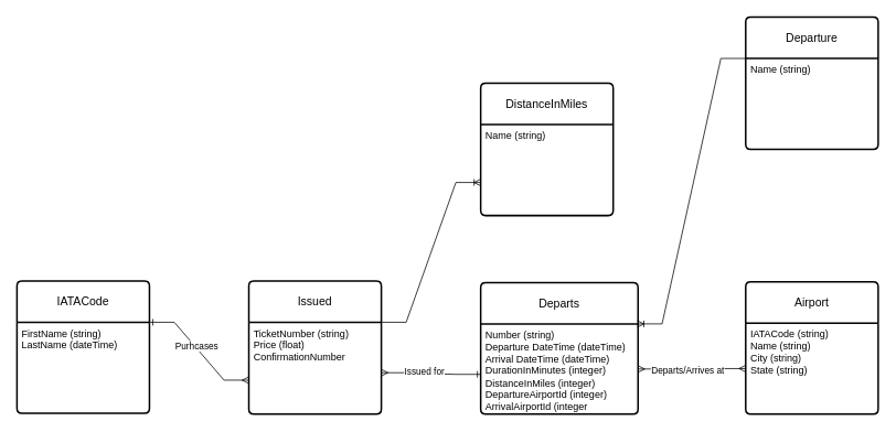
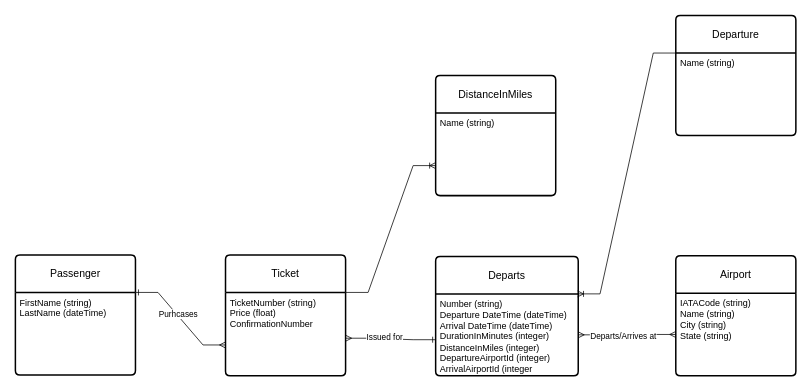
  <mxCell id="0" />
  <mxCell id="1" parent="0" />
- <mxCell id="2" value="IATACode" style="swimlane;childLayout=stackLayout;horizontal=1;startSize=50;horizontalStack=0;rounded=1;fontSize=14;fontStyle=0;strokeWidth=2;resizeParent=0;resizeLast=1;shadow=0;dashed=0;align=center;arcSize=4;whiteSpace=wrap;html=1;" vertex="1" parent="1"><mxGeometry x="20" y="339" width="160" height="160" as="geometry" /></mxCell>
+ <mxCell id="2" value="Passenger" style="swimlane;childLayout=stackLayout;horizontal=1;startSize=50;horizontalStack=0;rounded=1;fontSize=14;fontStyle=0;strokeWidth=2;resizeParent=0;resizeLast=1;shadow=0;dashed=0;align=center;arcSize=4;whiteSpace=wrap;html=1;" vertex="1" parent="1"><mxGeometry x="20" y="339" width="160" height="160" as="geometry" /></mxCell>
  <mxCell id="3" value="FirstName (string)&lt;div&gt;LastName&amp;nbsp;&lt;span style=&quot;background-color: transparent; color: light-dark(rgb(0, 0, 0), rgb(255, 255, 255));&quot;&gt;(dateTime)&lt;/span&gt;&lt;/div&gt;" style="align=left;strokeColor=none;fillColor=none;spacingLeft=4;spacingRight=4;fontSize=12;verticalAlign=top;resizable=0;rotatable=0;part=1;html=1;whiteSpace=wrap;" vertex="1" parent="2"><mxGeometry y="50" width="160" height="110" as="geometry" /></mxCell>
  <mxCell id="4" value="Departs" style="swimlane;childLayout=stackLayout;horizontal=1;startSize=50;horizontalStack=0;rounded=1;fontSize=14;fontStyle=0;strokeWidth=2;resizeParent=0;resizeLast=1;shadow=0;dashed=0;align=center;arcSize=4;whiteSpace=wrap;html=1;" vertex="1" parent="1"><mxGeometry x="580" y="341" width="190" height="159" as="geometry" /></mxCell>
  <mxCell id="5" value="Number (string)&lt;div&gt;Departure DateTime&amp;nbsp;&lt;span style=&quot;background-color: transparent; color: light-dark(rgb(0, 0, 0), rgb(255, 255, 255));&quot;&gt;(dateTime)&lt;/span&gt;&lt;/div&gt;&lt;div&gt;Arrival DateTime&amp;nbsp;&lt;span style=&quot;background-color: transparent; color: light-dark(rgb(0, 0, 0), rgb(255, 255, 255));&quot;&gt;(dateTime)&lt;/span&gt;&lt;/div&gt;&lt;div&gt;DurationInMinutes&amp;nbsp;&lt;span style=&quot;background-color: transparent; color: light-dark(rgb(0, 0, 0), rgb(255, 255, 255));&quot;&gt;(integer)&lt;/span&gt;&lt;/div&gt;&lt;div&gt;DistanceInMiles (integer)&lt;/div&gt;&lt;div&gt;DepartureAirportId (integer)&lt;/div&gt;&lt;div&gt;ArrivalAirportId (integer&lt;/div&gt;" style="align=left;strokeColor=none;fillColor=none;spacingLeft=4;spacingRight=4;fontSize=12;verticalAlign=top;resizable=0;rotatable=0;part=1;html=1;whiteSpace=wrap;" vertex="1" parent="4"><mxGeometry y="50" width="190" height="109" as="geometry" /></mxCell>
  <mxCell id="6" value="" style="edgeStyle=entityRelationEdgeStyle;fontSize=12;html=1;endArrow=ERmany;startArrow=ERone;rounded=0;exitX=1;exitY=0;exitDx=0;exitDy=0;entryX=0;entryY=0;entryDx=0;entryDy=0;startFill=0;" edge="1" parent="1" source="3"><mxGeometry width="100" height="100" relative="1" as="geometry"><mxPoint x="180" y="300" as="sourcePoint" /><mxPoint x="300" y="459" as="targetPoint" /></mxGeometry></mxCell>
  <mxCell id="7" value="Purhcases" style="edgeLabel;html=1;align=center;verticalAlign=middle;resizable=0;points=[];" vertex="1" connectable="0" parent="6"><mxGeometry x="-0.092" y="2" relative="1" as="geometry"><mxPoint as="offset" /></mxGeometry></mxCell>
  <mxCell id="8" value="Airport" style="swimlane;childLayout=stackLayout;horizontal=1;startSize=50;horizontalStack=0;rounded=1;fontSize=14;fontStyle=0;strokeWidth=2;resizeParent=0;resizeLast=1;shadow=0;dashed=0;align=center;arcSize=4;whiteSpace=wrap;html=1;" vertex="1" parent="1"><mxGeometry x="900" y="340" width="160" height="160" as="geometry" /></mxCell>
  <mxCell id="9" value="IATACode (string)&lt;div&gt;Name&amp;nbsp;&lt;span style=&quot;background-color: transparent; color: light-dark(rgb(0, 0, 0), rgb(255, 255, 255));&quot;&gt;(string)&lt;/span&gt;&lt;/div&gt;&lt;div&gt;City&amp;nbsp;&lt;span style=&quot;background-color: transparent; color: light-dark(rgb(0, 0, 0), rgb(255, 255, 255));&quot;&gt;(string)&lt;/span&gt;&lt;/div&gt;&lt;div&gt;State&amp;nbsp;&lt;span style=&quot;background-color: transparent; color: light-dark(rgb(0, 0, 0), rgb(255, 255, 255));&quot;&gt;(string)&lt;/span&gt;&lt;/div&gt;" style="align=left;strokeColor=none;fillColor=none;spacingLeft=4;spacingRight=4;fontSize=12;verticalAlign=top;resizable=0;rotatable=0;part=1;html=1;whiteSpace=wrap;" vertex="1" parent="8"><mxGeometry y="50" width="160" height="110" as="geometry" /></mxCell>
  <mxCell id="10" value="" style="edgeStyle=entityRelationEdgeStyle;fontSize=12;html=1;endArrow=ERmany;startArrow=ERmany;rounded=0;exitX=1;exitY=0.5;exitDx=0;exitDy=0;entryX=0;entryY=0.5;entryDx=0;entryDy=0;" edge="1" parent="1" source="5" target="9"><mxGeometry width="100" height="100" relative="1" as="geometry"><mxPoint x="770" y="300" as="sourcePoint" /><mxPoint x="900" y="460.08" as="targetPoint" /></mxGeometry></mxCell>
  <mxCell id="11" value="Departs/Arrives at" style="edgeLabel;html=1;align=center;verticalAlign=middle;resizable=0;points=[];" vertex="1" connectable="0" parent="10"><mxGeometry x="-0.1" y="-1" relative="1" as="geometry"><mxPoint as="offset" /></mxGeometry></mxCell>
- <mxCell id="12" value="Issued" style="swimlane;childLayout=stackLayout;horizontal=1;startSize=50;horizontalStack=0;rounded=1;fontSize=14;fontStyle=0;strokeWidth=2;resizeParent=0;resizeLast=1;shadow=0;dashed=0;align=center;arcSize=4;whiteSpace=wrap;html=1;" vertex="1" parent="1"><mxGeometry x="300" y="339" width="160" height="161" as="geometry" /></mxCell>
+ <mxCell id="12" value="Ticket" style="swimlane;childLayout=stackLayout;horizontal=1;startSize=50;horizontalStack=0;rounded=1;fontSize=14;fontStyle=0;strokeWidth=2;resizeParent=0;resizeLast=1;shadow=0;dashed=0;align=center;arcSize=4;whiteSpace=wrap;html=1;" vertex="1" parent="1"><mxGeometry x="300" y="339" width="160" height="161" as="geometry" /></mxCell>
  <mxCell id="13" value="TicketNumber (string)&lt;div&gt;Price (float)&lt;/div&gt;&lt;div&gt;ConfirmationNumber&lt;/div&gt;" style="align=left;strokeColor=none;fillColor=none;spacingLeft=4;spacingRight=4;fontSize=12;verticalAlign=top;resizable=0;rotatable=0;part=1;html=1;whiteSpace=wrap;" vertex="1" parent="12"><mxGeometry y="50" width="160" height="111" as="geometry" /></mxCell>
  <mxCell id="14" value="" style="edgeStyle=entityRelationEdgeStyle;fontSize=12;html=1;endArrow=ERone;startArrow=ERmany;rounded=0;entryX=0;entryY=0;entryDx=0;entryDy=0;exitX=1;exitY=0;exitDx=0;exitDy=0;endFill=0;" edge="1" parent="1"><mxGeometry width="100" height="100" relative="1" as="geometry"><mxPoint x="460" y="450" as="sourcePoint" /><mxPoint x="580" y="452" as="targetPoint" /></mxGeometry></mxCell>
  <mxCell id="15" value="Issued for" style="edgeLabel;html=1;align=center;verticalAlign=middle;resizable=0;points=[];" vertex="1" connectable="0" parent="14"><mxGeometry x="-0.15" y="2" relative="1" as="geometry"><mxPoint as="offset" /></mxGeometry></mxCell>
  <mxCell id="16" value="Departure" style="swimlane;childLayout=stackLayout;horizontal=1;startSize=50;horizontalStack=0;rounded=1;fontSize=14;fontStyle=0;strokeWidth=2;resizeParent=0;resizeLast=1;shadow=0;dashed=0;align=center;arcSize=4;whiteSpace=wrap;html=1;" vertex="1" parent="1"><mxGeometry x="900" y="20" width="160" height="160" as="geometry" /></mxCell>
  <mxCell id="17" value="Name (string)" style="align=left;strokeColor=none;fillColor=none;spacingLeft=4;spacingRight=4;fontSize=12;verticalAlign=top;resizable=0;rotatable=0;part=1;html=1;whiteSpace=wrap;" vertex="1" parent="16"><mxGeometry y="50" width="160" height="110" as="geometry" /></mxCell>
  <mxCell id="18" value="" style="edgeStyle=entityRelationEdgeStyle;fontSize=12;html=1;endArrow=ERoneToMany;rounded=0;entryX=0.995;entryY=0.314;entryDx=0;entryDy=0;entryPerimeter=0;exitX=0;exitY=0;exitDx=0;exitDy=0;" edge="1" parent="1" source="17" target="4"><mxGeometry width="100" height="100" relative="1" as="geometry"><mxPoint x="880" y="240" as="sourcePoint" /><mxPoint x="790" y="60" as="targetPoint" /></mxGeometry></mxCell>
  <mxCell id="19" value="DistanceInMiles" style="swimlane;childLayout=stackLayout;horizontal=1;startSize=50;horizontalStack=0;rounded=1;fontSize=14;fontStyle=0;strokeWidth=2;resizeParent=0;resizeLast=1;shadow=0;dashed=0;align=center;arcSize=4;whiteSpace=wrap;html=1;" vertex="1" parent="1"><mxGeometry x="580" y="100" width="160" height="160" as="geometry" /></mxCell>
  <mxCell id="20" value="Name (string)" style="align=left;strokeColor=none;fillColor=none;spacingLeft=4;spacingRight=4;fontSize=12;verticalAlign=top;resizable=0;rotatable=0;part=1;html=1;whiteSpace=wrap;" vertex="1" parent="19"><mxGeometry y="50" width="160" height="110" as="geometry" /></mxCell>
  <mxCell id="21" value="" style="edgeStyle=entityRelationEdgeStyle;fontSize=12;html=1;endArrow=ERoneToMany;rounded=0;movable=1;resizable=1;rotatable=1;deletable=1;editable=1;locked=0;connectable=1;entryX=0;entryY=0.75;entryDx=0;entryDy=0;" edge="1" parent="1" target="19"><mxGeometry width="100" height="100" relative="1" as="geometry"><mxPoint x="460" y="389" as="sourcePoint" /><mxPoint x="660" y="270" as="targetPoint" /><Array as="points"><mxPoint x="360" y="280" /></Array></mxGeometry></mxCell>
